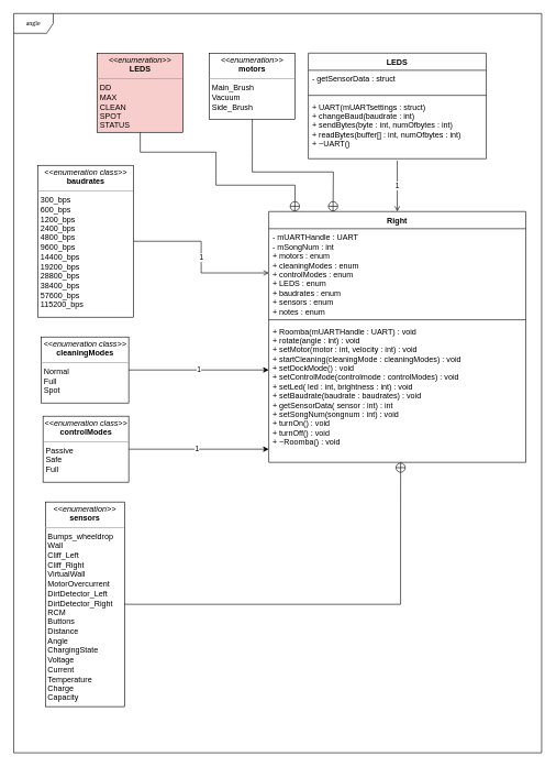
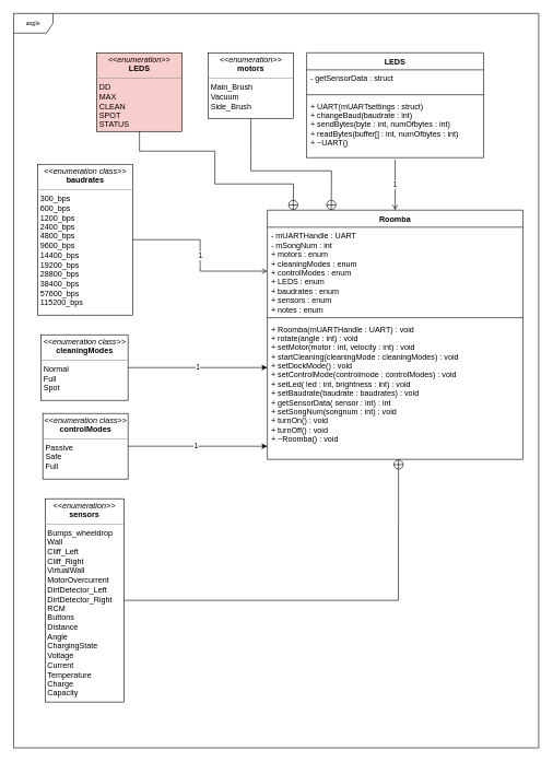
  <mxCell id="0" />
  <mxCell id="1" parent="0" />
  <mxCell id="2" value="angle" style="shape=umlFrame;whiteSpace=wrap;html=1;rounded=0;shadow=0;comic=0;labelBackgroundColor=none;strokeWidth=1;fontFamily=Verdana;fontSize=10;align=center;" parent="1" vertex="1"><mxGeometry x="20" y="20" width="801" height="1120" as="geometry" /></mxCell>
- <mxCell id="3" value="Right" style="swimlane;fontStyle=1;align=center;verticalAlign=top;childLayout=stackLayout;horizontal=1;startSize=26;horizontalStack=0;resizeParent=1;resizeParentMax=0;resizeLast=0;collapsible=1;marginBottom=0;" parent="1" vertex="1"><mxGeometry x="407" y="320" width="390" height="380" as="geometry" /></mxCell>
+ <mxCell id="3" value="Roomba" style="swimlane;fontStyle=1;align=center;verticalAlign=top;childLayout=stackLayout;horizontal=1;startSize=26;horizontalStack=0;resizeParent=1;resizeParentMax=0;resizeLast=0;collapsible=1;marginBottom=0;" parent="1" vertex="1"><mxGeometry x="407" y="320" width="390" height="380" as="geometry" /></mxCell>
  <mxCell id="4" value="- mUARTHandle : UART&#10;- mSongNum : int&#10;+ motors : enum&#10;+ cleaningModes : enum&#10;+ controlModes : enum&#10;+ LEDS : enum&#10;+ baudrates : enum&#10;+ sensors : enum&#10;+ notes : enum&#10;&#10;" style="text;strokeColor=none;fillColor=none;align=left;verticalAlign=top;spacingLeft=4;spacingRight=4;overflow=hidden;rotatable=0;points=[[0,0.5],[1,0.5]];portConstraint=eastwest;" parent="3" vertex="1"><mxGeometry y="26" width="390" height="134" as="geometry" /></mxCell>
  <mxCell id="5" value="" style="line;strokeWidth=1;fillColor=none;align=left;verticalAlign=middle;spacingTop=-1;spacingLeft=3;spacingRight=3;rotatable=0;labelPosition=right;points=[];portConstraint=eastwest;" parent="3" vertex="1"><mxGeometry y="160" width="390" height="8" as="geometry" /></mxCell>
  <mxCell id="6" value="+ Roomba(mUARTHandle : UART) : void&#10;+ rotate(angle : int) : void&#10;+ setMotor(motor : int, velocity : int) : void&#10;+ startCleaning(cleaningMode : cleaningModes) : void&#10;+ setDockMode() : void&#10;+ setControlMode(controlmode : controlModes) : void&#10;+ setLed( led : int, brightness : int) : void&#10;+ setBaudrate(baudrate : baudrates) : void&#10;+ getSensorData( sensor : int) : int&#10;+ setSongNum(songnum : int) : void&#10;+ turnOn() : void&#10;+ turnOff() : void&#10;+ ~Roomba() : void" style="text;strokeColor=none;fillColor=none;align=left;verticalAlign=top;spacingLeft=4;spacingRight=4;overflow=hidden;rotatable=0;points=[[0,0.5],[1,0.5]];portConstraint=eastwest;" parent="3" vertex="1"><mxGeometry y="168" width="390" height="212" as="geometry" /></mxCell>
  <mxCell id="7" value="LEDS" style="swimlane;fontStyle=1;align=center;verticalAlign=top;childLayout=stackLayout;horizontal=1;startSize=26;horizontalStack=0;resizeParent=1;resizeParentMax=0;resizeLast=0;collapsible=1;marginBottom=0;" parent="1" vertex="1"><mxGeometry x="467" y="80" width="270" height="160" as="geometry" /></mxCell>
  <mxCell id="8" value="- getSensorData : struct&#10;" style="text;strokeColor=none;fillColor=none;align=left;verticalAlign=top;spacingLeft=4;spacingRight=4;overflow=hidden;rotatable=0;points=[[0,0.5],[1,0.5]];portConstraint=eastwest;" parent="7" vertex="1"><mxGeometry y="26" width="270" height="34" as="geometry" /></mxCell>
  <mxCell id="9" value="" style="line;strokeWidth=1;fillColor=none;align=left;verticalAlign=middle;spacingTop=-1;spacingLeft=3;spacingRight=3;rotatable=0;labelPosition=right;points=[];portConstraint=eastwest;" parent="7" vertex="1"><mxGeometry y="60" width="270" height="8" as="geometry" /></mxCell>
  <mxCell id="10" value="+ UART(mUARTsettings : struct)&#10;+ changeBaud(baudrate : int)&#10;+ sendBytes(byte : int, numOfbytes : int)&#10;+ readBytes(buffer[] : int, numOfbytes : int)&#10;+ ~UART()" style="text;strokeColor=none;fillColor=none;align=left;verticalAlign=top;spacingLeft=4;spacingRight=4;overflow=hidden;rotatable=0;points=[[0,0.5],[1,0.5]];portConstraint=eastwest;" parent="7" vertex="1"><mxGeometry y="68" width="270" height="92" as="geometry" /></mxCell>
  <mxCell id="11" value="&lt;p style=&quot;margin: 0px ; margin-top: 4px ; text-align: center&quot;&gt;&lt;i&gt;&amp;lt;&amp;lt;enumeration&amp;gt;&amp;gt;&lt;/i&gt;&lt;br&gt;&lt;b&gt;LEDS&lt;/b&gt;&lt;/p&gt;&lt;hr size=&quot;1&quot;&gt;&lt;p style=&quot;margin: 0px ; margin-left: 4px&quot;&gt;DD&lt;/p&gt;&lt;p style=&quot;margin: 0px ; margin-left: 4px&quot;&gt;MAX&lt;/p&gt;&lt;p style=&quot;margin: 0px ; margin-left: 4px&quot;&gt;CLEAN&lt;/p&gt;&lt;p style=&quot;margin: 0px ; margin-left: 4px&quot;&gt;SPOT&lt;/p&gt;&lt;p style=&quot;margin: 0px ; margin-left: 4px&quot;&gt;STATUS&lt;/p&gt;&lt;p style=&quot;margin: 0px ; margin-left: 4px&quot;&gt;&lt;span&gt;&lt;br&gt;&lt;/span&gt;&lt;/p&gt;" style="verticalAlign=top;align=left;overflow=fill;fontSize=12;fontFamily=Helvetica;html=1;fillColor=#f8cecc;" parent="1" vertex="1"><mxGeometry x="147" y="80" width="130" height="120" as="geometry" /></mxCell>
  <mxCell id="12" value="&lt;p style=&quot;margin: 0px ; margin-top: 4px ; text-align: center&quot;&gt;&lt;i&gt;&amp;lt;&amp;lt;enumeration class&amp;gt;&amp;gt;&lt;/i&gt;&lt;br&gt;&lt;b&gt;cleaningModes&lt;/b&gt;&lt;/p&gt;&lt;hr size=&quot;1&quot;&gt;&lt;p style=&quot;margin: 0px ; margin-left: 4px&quot;&gt;Normal&lt;/p&gt;&lt;p style=&quot;margin: 0px ; margin-left: 4px&quot;&gt;Full&lt;/p&gt;&lt;p style=&quot;margin: 0px ; margin-left: 4px&quot;&gt;Spot&lt;/p&gt;" style="verticalAlign=top;align=left;overflow=fill;fontSize=12;fontFamily=Helvetica;html=1;" parent="1" vertex="1"><mxGeometry x="62" y="510" width="132.5" height="100" as="geometry" /></mxCell>
  <mxCell id="13" value="&lt;p style=&quot;margin: 0px ; margin-top: 4px ; text-align: center&quot;&gt;&lt;i&gt;&amp;lt;&amp;lt;enumeration class&amp;gt;&amp;gt;&lt;/i&gt;&lt;br&gt;&lt;b&gt;controlModes&lt;/b&gt;&lt;/p&gt;&lt;hr size=&quot;1&quot;&gt;&lt;p style=&quot;margin: 0px ; margin-left: 4px&quot;&gt;Passive&lt;/p&gt;&lt;p style=&quot;margin: 0px ; margin-left: 4px&quot;&gt;Safe&lt;/p&gt;&lt;p style=&quot;margin: 0px ; margin-left: 4px&quot;&gt;Full&lt;/p&gt;" style="verticalAlign=top;align=left;overflow=fill;fontSize=12;fontFamily=Helvetica;html=1;" parent="1" vertex="1"><mxGeometry x="64.5" y="630" width="130" height="100" as="geometry" /></mxCell>
  <mxCell id="14" value="1" style="edgeStyle=orthogonalEdgeStyle;rounded=0;orthogonalLoop=1;jettySize=auto;html=1;exitX=1;exitY=0.5;exitDx=0;exitDy=0;endArrow=open;endFill=0;" parent="1" source="15" target="4" edge="1"><mxGeometry relative="1" as="geometry" /></mxCell>
  <mxCell id="15" value="&lt;p style=&quot;margin: 0px ; margin-top: 4px ; text-align: center&quot;&gt;&lt;i&gt;&amp;lt;&amp;lt;enumeration class&amp;gt;&amp;gt;&lt;/i&gt;&lt;br&gt;&lt;b&gt;baudrates&lt;/b&gt;&lt;/p&gt;&lt;hr size=&quot;1&quot;&gt;&lt;p style=&quot;margin: 0px ; margin-left: 4px&quot;&gt;300_bps&lt;/p&gt;&lt;p style=&quot;margin: 0px ; margin-left: 4px&quot;&gt;600_bps&lt;/p&gt;&lt;p style=&quot;margin: 0px ; margin-left: 4px&quot;&gt;1200_bps&lt;/p&gt;&lt;p style=&quot;margin: 0px ; margin-left: 4px&quot;&gt;2400_bps&lt;/p&gt;&lt;p style=&quot;margin: 0px ; margin-left: 4px&quot;&gt;4800_bps&lt;/p&gt;&lt;p style=&quot;margin: 0px ; margin-left: 4px&quot;&gt;9600_bps&lt;/p&gt;&lt;p style=&quot;margin: 0px ; margin-left: 4px&quot;&gt;14400_bps&lt;/p&gt;&lt;p style=&quot;margin: 0px ; margin-left: 4px&quot;&gt;19200_bps&lt;/p&gt;&lt;p style=&quot;margin: 0px ; margin-left: 4px&quot;&gt;28800_bps&lt;/p&gt;&lt;p style=&quot;margin: 0px ; margin-left: 4px&quot;&gt;38400_bps&lt;/p&gt;&lt;p style=&quot;margin: 0px ; margin-left: 4px&quot;&gt;57600_bps&lt;/p&gt;&lt;p style=&quot;margin: 0px ; margin-left: 4px&quot;&gt;115200_bps&lt;/p&gt;&lt;p style=&quot;margin: 0px ; margin-left: 4px&quot;&gt;&lt;span&gt;&lt;br&gt;&lt;/span&gt;&lt;/p&gt;" style="verticalAlign=top;align=left;overflow=fill;fontSize=12;fontFamily=Helvetica;html=1;" parent="1" vertex="1"><mxGeometry x="57" y="250" width="145" height="230" as="geometry" /></mxCell>
  <mxCell id="16" value="&lt;p style=&quot;margin: 0px ; margin-top: 4px ; text-align: center&quot;&gt;&lt;i&gt;&amp;lt;&amp;lt;enumeration&amp;gt;&amp;gt;&lt;/i&gt;&lt;br&gt;&lt;b&gt;motors&lt;/b&gt;&lt;/p&gt;&lt;hr size=&quot;1&quot;&gt;&lt;p style=&quot;margin: 0px ; margin-left: 4px&quot;&gt;Main_Brush&lt;/p&gt;&lt;p style=&quot;margin: 0px ; margin-left: 4px&quot;&gt;&lt;span&gt;Vacuum&lt;/span&gt;&lt;/p&gt;&lt;p style=&quot;margin: 0px ; margin-left: 4px&quot;&gt;&lt;span&gt;Side_Brush&lt;/span&gt;&lt;br&gt;&lt;/p&gt;&lt;p style=&quot;margin: 0px ; margin-left: 4px&quot;&gt;&lt;span&gt;&lt;br&gt;&lt;/span&gt;&lt;/p&gt;" style="verticalAlign=top;align=left;overflow=fill;fontSize=12;fontFamily=Helvetica;html=1;" parent="1" vertex="1"><mxGeometry x="317" y="80" width="130" height="100" as="geometry" /></mxCell>
  <mxCell id="17" value="&lt;p style=&quot;margin: 0px ; margin-top: 4px ; text-align: center&quot;&gt;&lt;i&gt;&amp;lt;&amp;lt;enumeration&amp;gt;&amp;gt;&lt;/i&gt;&lt;br&gt;&lt;b&gt;sensors&lt;/b&gt;&lt;/p&gt;&lt;hr size=&quot;1&quot;&gt;&lt;p style=&quot;margin: 0px ; margin-left: 4px&quot;&gt;Bumps_wheeldrop&lt;/p&gt;&lt;p style=&quot;margin: 0px ; margin-left: 4px&quot;&gt;Wall&lt;/p&gt;&lt;p style=&quot;margin: 0px ; margin-left: 4px&quot;&gt;Cliff_Left&lt;/p&gt;&lt;p style=&quot;margin: 0px ; margin-left: 4px&quot;&gt;Cliff_Right&lt;/p&gt;&lt;p style=&quot;margin: 0px ; margin-left: 4px&quot;&gt;&lt;span&gt;VirtualWall&lt;/span&gt;&lt;/p&gt;&lt;p style=&quot;margin: 0px ; margin-left: 4px&quot;&gt;&lt;span&gt;MotorOvercurrent&lt;/span&gt;&lt;/p&gt;&lt;p style=&quot;margin: 0px ; margin-left: 4px&quot;&gt;&lt;span&gt;DirtDetector_Left&lt;/span&gt;&lt;/p&gt;&lt;p style=&quot;margin: 0px ; margin-left: 4px&quot;&gt;&lt;span&gt;DirtDetector_Right&lt;/span&gt;&lt;/p&gt;&lt;p style=&quot;margin: 0px ; margin-left: 4px&quot;&gt;&lt;span&gt;RCM&lt;/span&gt;&lt;/p&gt;&lt;p style=&quot;margin: 0px ; margin-left: 4px&quot;&gt;&lt;span&gt;Buttons&lt;/span&gt;&lt;/p&gt;&lt;p style=&quot;margin: 0px ; margin-left: 4px&quot;&gt;&lt;span&gt;Distance&lt;/span&gt;&lt;/p&gt;&lt;p style=&quot;margin: 0px ; margin-left: 4px&quot;&gt;&lt;span&gt;Angle&lt;/span&gt;&lt;/p&gt;&lt;p style=&quot;margin: 0px ; margin-left: 4px&quot;&gt;&lt;span&gt;ChargingState&lt;/span&gt;&lt;/p&gt;&lt;p style=&quot;margin: 0px ; margin-left: 4px&quot;&gt;&lt;span&gt;Voltage&lt;/span&gt;&lt;/p&gt;&lt;p style=&quot;margin: 0px ; margin-left: 4px&quot;&gt;&lt;span&gt;Current&lt;/span&gt;&lt;/p&gt;&lt;p style=&quot;margin: 0px ; margin-left: 4px&quot;&gt;&lt;span&gt;Temperature&lt;/span&gt;&lt;/p&gt;&lt;p style=&quot;margin: 0px ; margin-left: 4px&quot;&gt;&lt;span&gt;Charge&lt;/span&gt;&lt;/p&gt;&lt;p style=&quot;margin: 0px ; margin-left: 4px&quot;&gt;&lt;span&gt;Capacity&lt;/span&gt;&lt;/p&gt;" style="verticalAlign=top;align=left;overflow=fill;fontSize=12;fontFamily=Helvetica;html=1;" parent="1" vertex="1"><mxGeometry x="68.25" y="760" width="120" height="310" as="geometry" /></mxCell>
  <mxCell id="18" value="1" style="endArrow=open;html=1;rounded=0;exitX=0.5;exitY=1.033;exitDx=0;exitDy=0;exitPerimeter=0;entryX=0.5;entryY=0;entryDx=0;entryDy=0;endFill=0;" parent="1" source="10" target="3" edge="1"><mxGeometry width="50" height="50" relative="1" as="geometry"><mxPoint x="447" y="480" as="sourcePoint" /><mxPoint x="497" y="430" as="targetPoint" /></mxGeometry></mxCell>
  <mxCell id="19" value="" style="endArrow=none;startArrow=circlePlus;endFill=0;startFill=0;endSize=8;html=1;rounded=0;entryX=0.5;entryY=1;entryDx=0;entryDy=0;exitX=0.25;exitY=0;exitDx=0;exitDy=0;" parent="1" source="3" target="16" edge="1"><mxGeometry width="160" relative="1" as="geometry"><mxPoint x="337" y="550" as="sourcePoint" /><mxPoint x="497" y="550" as="targetPoint" /><Array as="points"><mxPoint x="505" y="260" /><mxPoint x="382" y="260" /><mxPoint x="382" y="230" /></Array></mxGeometry></mxCell>
  <mxCell id="20" value="" style="endArrow=none;startArrow=circlePlus;endFill=0;startFill=0;endSize=8;html=1;rounded=0;entryX=0.5;entryY=1;entryDx=0;entryDy=0;exitX=0.25;exitY=0;exitDx=0;exitDy=0;" parent="1" target="11" edge="1"><mxGeometry width="160" relative="1" as="geometry"><mxPoint x="446.5" y="320" as="sourcePoint" /><mxPoint x="324" y="180" as="targetPoint" /><Array as="points"><mxPoint x="447" y="280" /><mxPoint x="327" y="280" /><mxPoint x="327" y="230" /><mxPoint x="212" y="230" /></Array></mxGeometry></mxCell>
  <mxCell id="21" value="1" style="endArrow=classic;html=1;rounded=0;exitX=1;exitY=0.5;exitDx=0;exitDy=0;" parent="1" source="12" edge="1"><mxGeometry width="50" height="50" relative="1" as="geometry"><mxPoint x="397" y="580" as="sourcePoint" /><mxPoint x="407" y="560" as="targetPoint" /></mxGeometry></mxCell>
  <mxCell id="22" value="1" style="endArrow=classic;html=1;rounded=0;exitX=1;exitY=0.5;exitDx=0;exitDy=0;" parent="1" source="13" edge="1"><mxGeometry x="-0.035" width="50" height="50" relative="1" as="geometry"><mxPoint x="397" y="840" as="sourcePoint" /><mxPoint x="407" y="680" as="targetPoint" /><Array as="points" /><mxPoint as="offset" /></mxGeometry></mxCell>
  <mxCell id="23" value="" style="endArrow=circlePlus;html=1;rounded=0;entryX=0.513;entryY=1;entryDx=0;entryDy=0;entryPerimeter=0;exitX=1;exitY=0.5;exitDx=0;exitDy=0;endFill=0;" parent="1" source="17" target="6" edge="1"><mxGeometry width="50" height="50" relative="1" as="geometry"><mxPoint x="397" y="580" as="sourcePoint" /><mxPoint x="447" y="530" as="targetPoint" /><Array as="points"><mxPoint x="607" y="915" /></Array></mxGeometry></mxCell>
